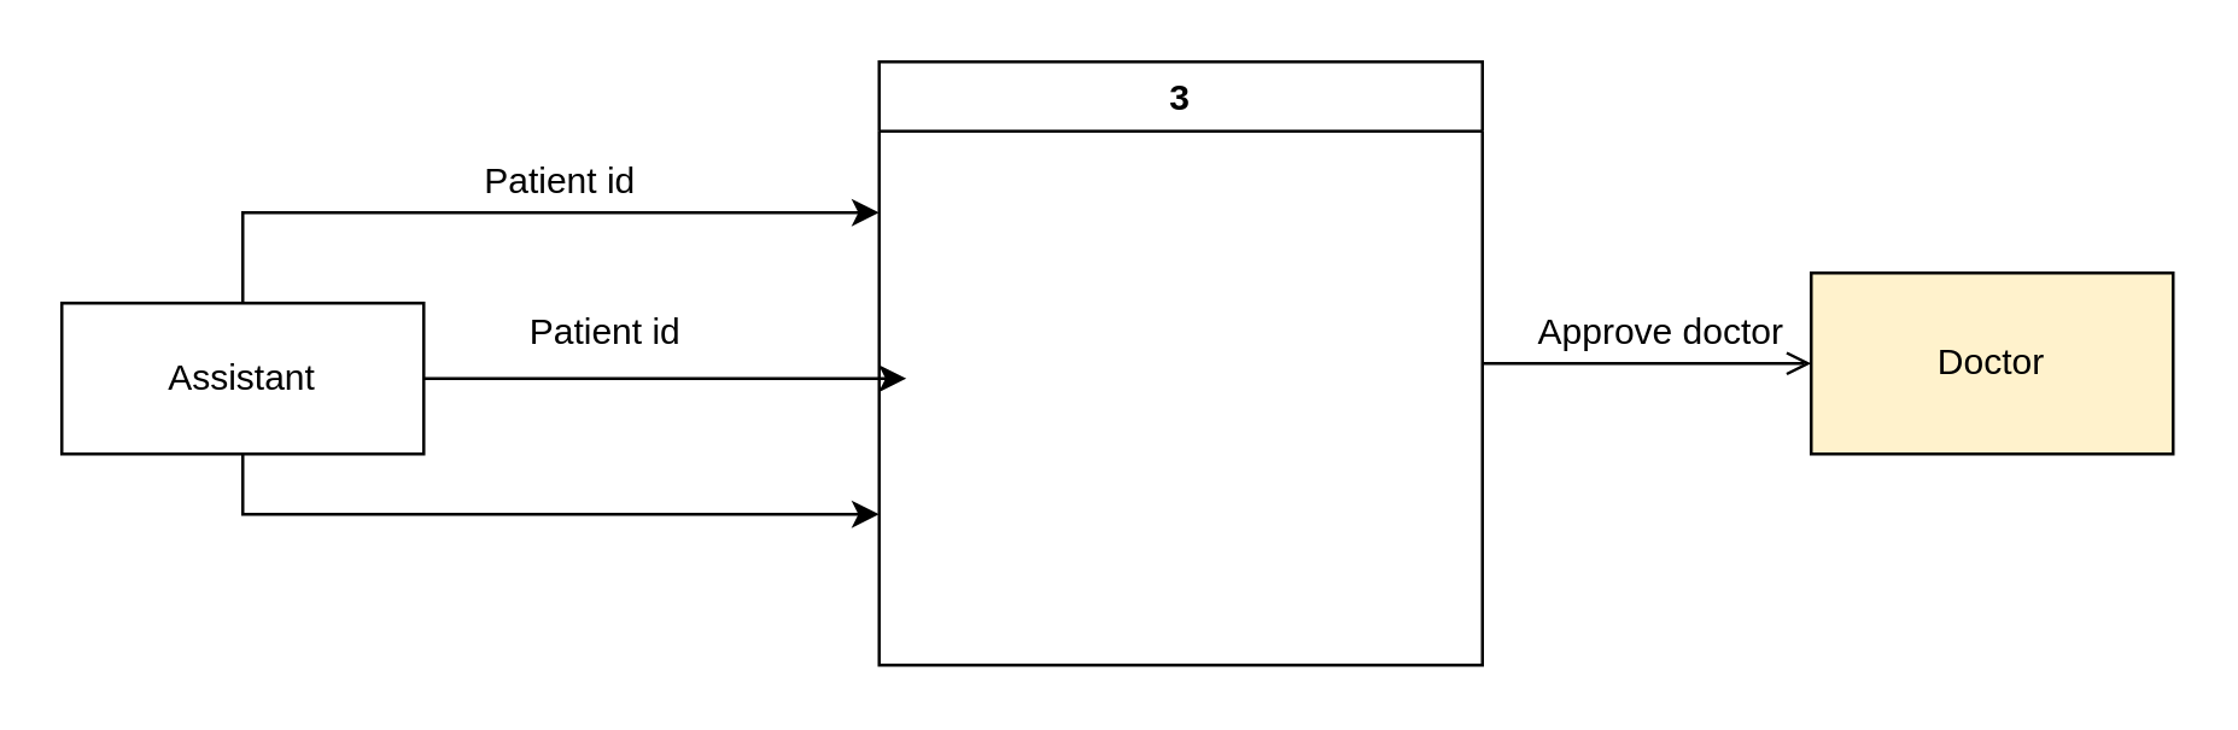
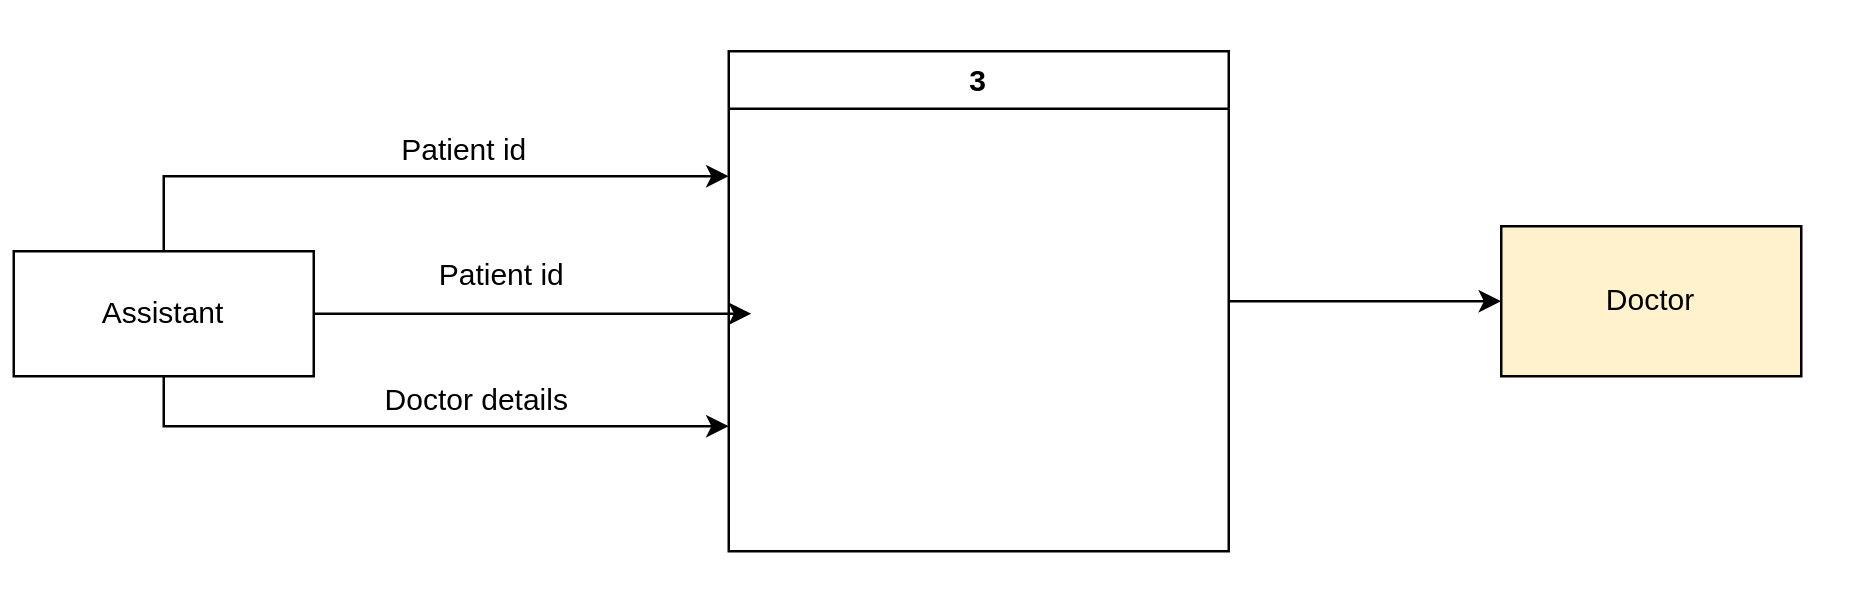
  <mxCell id="0" />
  <mxCell id="1" parent="0" />
- <mxCell id="2" style="edgeStyle=orthogonalEdgeStyle;rounded=0;orthogonalLoop=1;jettySize=auto;html=1;exitX=1;exitY=0.5;exitDx=0;exitDy=0;endArrow=open;" edge="1" parent="1" source="3" target="11"><mxGeometry relative="1" as="geometry" /></mxCell>
+ <mxCell id="2" style="edgeStyle=orthogonalEdgeStyle;rounded=0;orthogonalLoop=1;jettySize=auto;html=1;exitX=1;exitY=0.5;exitDx=0;exitDy=0;" edge="1" parent="1" source="3" target="11"><mxGeometry relative="1" as="geometry" /></mxCell>
  <mxCell id="3" value="3" style="swimlane;" vertex="1" parent="1"><mxGeometry x="291" y="20" width="200" height="200" as="geometry"><mxRectangle x="301" y="160" width="40" height="23" as="alternateBounds" /></mxGeometry></mxCell>
  <mxCell id="4" style="edgeStyle=orthogonalEdgeStyle;rounded=0;orthogonalLoop=1;jettySize=auto;html=1;exitX=0.5;exitY=0;exitDx=0;exitDy=0;entryX=0;entryY=0.25;entryDx=0;entryDy=0;" edge="1" parent="1" source="7" target="3"><mxGeometry relative="1" as="geometry" /></mxCell>
  <mxCell id="5" style="edgeStyle=orthogonalEdgeStyle;rounded=0;orthogonalLoop=1;jettySize=auto;html=1;exitX=1;exitY=0.5;exitDx=0;exitDy=0;" edge="1" parent="1" source="7"><mxGeometry relative="1" as="geometry"><mxPoint x="300" y="125" as="targetPoint" /></mxGeometry></mxCell>
  <mxCell id="6" style="edgeStyle=orthogonalEdgeStyle;rounded=0;orthogonalLoop=1;jettySize=auto;html=1;exitX=0.5;exitY=1;exitDx=0;exitDy=0;entryX=0;entryY=0.75;entryDx=0;entryDy=0;" edge="1" parent="1" source="7" target="3"><mxGeometry relative="1" as="geometry" /></mxCell>
- <mxCell id="7" value="Assistant" style="rounded=0;whiteSpace=wrap;html=1;" vertex="1" parent="1"><mxGeometry x="20" y="100" width="120" height="50" as="geometry" /></mxCell>
+ <mxCell id="7" value="Assistant" style="rounded=0;whiteSpace=wrap;html=1;" vertex="1" parent="1"><mxGeometry x="5" y="100" width="120" height="50" as="geometry" /></mxCell>
  <mxCell id="8" value="Patient id" style="text;html=1;align=center;verticalAlign=middle;resizable=0;points=[];;autosize=1;" vertex="1" parent="1"><mxGeometry x="150" y="50" width="70" height="20" as="geometry" /></mxCell>
  <mxCell id="9" value="Patient id" style="text;html=1;align=center;verticalAlign=middle;resizable=0;points=[];;autosize=1;" vertex="1" parent="1"><mxGeometry x="165" y="100" width="70" height="20" as="geometry" /></mxCell>
+ <mxCell id="10" value="Doctor details" style="text;html=1;align=center;verticalAlign=middle;resizable=0;points=[];;autosize=1;" vertex="1" parent="1"><mxGeometry x="145" y="150" width="90" height="20" as="geometry" /></mxCell>
  <mxCell id="11" value="Doctor" style="rounded=0;whiteSpace=wrap;html=1;fillColor=#fff2cc;" vertex="1" parent="1"><mxGeometry x="600" y="90" width="120" height="60" as="geometry" /></mxCell>
- <mxCell id="12" value="Approve doctor" style="text;html=1;align=center;verticalAlign=middle;resizable=0;points=[];;autosize=1;" vertex="1" parent="1"><mxGeometry x="500" y="100" width="100" height="20" as="geometry" /></mxCell>
